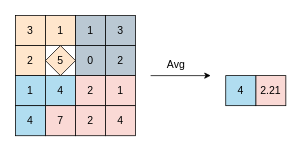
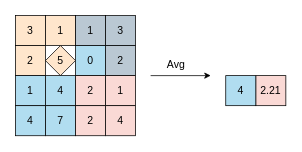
  <mxCell id="0" />
  <mxCell id="1" parent="0" />
  <mxCell id="2" value="3" style="whiteSpace=wrap;html=1;aspect=fixed;fillColor=#ffe6cc;strokeColor=#000000;fontSize=14;" vertex="1" parent="1"><mxGeometry x="20" y="20" width="40" height="40" as="geometry" /></mxCell>
  <mxCell id="3" value="1" style="whiteSpace=wrap;html=1;aspect=fixed;fillColor=#ffe6cc;strokeColor=#000000;fontSize=14;" vertex="1" parent="1"><mxGeometry x="60" y="20" width="40" height="40" as="geometry" /></mxCell>
  <mxCell id="4" value="5" style="rhombus;whiteSpace=wrap;html=1;aspect=fixed;fillColor=#ffe6cc;strokeColor=#000000;fontSize=14;" vertex="1" parent="1"><mxGeometry x="60" y="60" width="40" height="40" as="geometry" /></mxCell>
  <mxCell id="5" value="2" style="whiteSpace=wrap;html=1;aspect=fixed;fillColor=#ffe6cc;strokeColor=#000000;fontSize=14;" vertex="1" parent="1"><mxGeometry x="20" y="60" width="40" height="40" as="geometry" /></mxCell>
  <mxCell id="6" value="1" style="whiteSpace=wrap;html=1;aspect=fixed;fillColor=#bac8d3;strokeColor=#000000;fontSize=14;" vertex="1" parent="1"><mxGeometry x="100" y="20" width="40" height="40" as="geometry" /></mxCell>
  <mxCell id="7" value="3" style="whiteSpace=wrap;html=1;aspect=fixed;fillColor=#bac8d3;strokeColor=#000000;fontSize=14;" vertex="1" parent="1"><mxGeometry x="140" y="20" width="40" height="40" as="geometry" /></mxCell>
  <mxCell id="8" value="2" style="whiteSpace=wrap;html=1;aspect=fixed;fillColor=#bac8d3;strokeColor=#000000;fontSize=14;" vertex="1" parent="1"><mxGeometry x="140" y="60" width="40" height="40" as="geometry" /></mxCell>
- <mxCell id="9" value="0" style="whiteSpace=wrap;html=1;aspect=fixed;fillColor=#bac8d3;strokeColor=#000000;fontSize=14;" vertex="1" parent="1"><mxGeometry x="100" y="60" width="40" height="40" as="geometry" /></mxCell>
+ <mxCell id="9" value="0" style="whiteSpace=wrap;html=1;aspect=fixed;fillColor=#b1ddf0;strokeColor=#000000;fontSize=14;" vertex="1" parent="1"><mxGeometry x="100" y="60" width="40" height="40" as="geometry" /></mxCell>
  <mxCell id="10" value="1" style="whiteSpace=wrap;html=1;aspect=fixed;fillColor=#b1ddf0;strokeColor=#000000;fontSize=14;" vertex="1" parent="1"><mxGeometry x="20" y="100" width="40" height="40" as="geometry" /></mxCell>
  <mxCell id="11" value="4" style="whiteSpace=wrap;html=1;aspect=fixed;fillColor=#b1ddf0;strokeColor=#000000;fontSize=14;" vertex="1" parent="1"><mxGeometry x="60" y="100" width="40" height="40" as="geometry" /></mxCell>
- <mxCell id="12" value="7" style="whiteSpace=wrap;html=1;aspect=fixed;fillColor=#fad9d5;strokeColor=#000000;fontSize=14;" vertex="1" parent="1"><mxGeometry x="60" y="140" width="40" height="40" as="geometry" /></mxCell>
+ <mxCell id="12" value="7" style="whiteSpace=wrap;html=1;aspect=fixed;fillColor=#b1ddf0;strokeColor=#000000;fontSize=14;" vertex="1" parent="1"><mxGeometry x="60" y="140" width="40" height="40" as="geometry" /></mxCell>
  <mxCell id="13" value="4" style="whiteSpace=wrap;html=1;aspect=fixed;fillColor=#b1ddf0;strokeColor=#000000;fontSize=14;" vertex="1" parent="1"><mxGeometry x="20" y="140" width="40" height="40" as="geometry" /></mxCell>
  <mxCell id="14" value="2" style="whiteSpace=wrap;html=1;aspect=fixed;fillColor=#fad9d5;strokeColor=#000000;fontSize=14;" vertex="1" parent="1"><mxGeometry x="100" y="100" width="40" height="40" as="geometry" /></mxCell>
  <mxCell id="15" value="1" style="whiteSpace=wrap;html=1;aspect=fixed;fillColor=#fad9d5;strokeColor=#000000;fontSize=14;" vertex="1" parent="1"><mxGeometry x="140" y="100" width="40" height="40" as="geometry" /></mxCell>
  <mxCell id="16" value="4" style="whiteSpace=wrap;html=1;aspect=fixed;fillColor=#fad9d5;strokeColor=#000000;fontSize=14;" vertex="1" parent="1"><mxGeometry x="140" y="140" width="40" height="40" as="geometry" /></mxCell>
  <mxCell id="17" value="2" style="whiteSpace=wrap;html=1;aspect=fixed;fillColor=#fad9d5;strokeColor=#000000;fontSize=14;" vertex="1" parent="1"><mxGeometry x="100" y="140" width="40" height="40" as="geometry" /></mxCell>
  <mxCell id="18" value="2.21" style="whiteSpace=wrap;html=1;aspect=fixed;fillColor=#fad9d5;strokeColor=#000000;fontSize=14;" vertex="1" parent="1"><mxGeometry x="340" y="100" width="40" height="40" as="geometry" /></mxCell>
  <mxCell id="19" value="4" style="whiteSpace=wrap;html=1;aspect=fixed;fillColor=#b1ddf0;strokeColor=#000000;fontSize=14;" vertex="1" parent="1"><mxGeometry x="300" y="100" width="40" height="40" as="geometry" /></mxCell>
  <mxCell id="20" value="" style="endArrow=classic;html=1;rounded=0;fontSize=14;" edge="1" parent="1"><mxGeometry width="50" height="50" relative="1" as="geometry"><mxPoint x="200" y="100" as="sourcePoint" /><mxPoint x="280" y="100" as="targetPoint" /></mxGeometry></mxCell>
  <mxCell id="21" value="Avg" style="text;html=1;strokeColor=none;fillColor=none;align=center;verticalAlign=middle;whiteSpace=wrap;rounded=0;fontSize=14;" vertex="1" parent="1"><mxGeometry x="204" y="70" width="60" height="30" as="geometry" /></mxCell>
